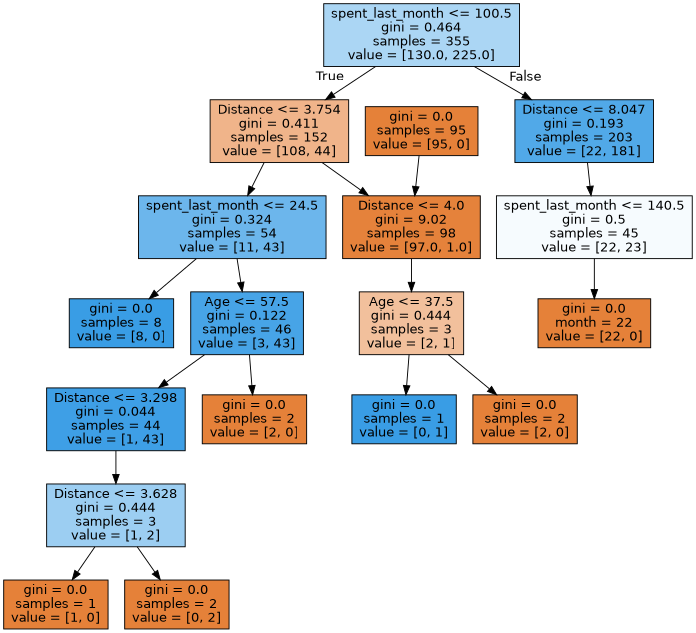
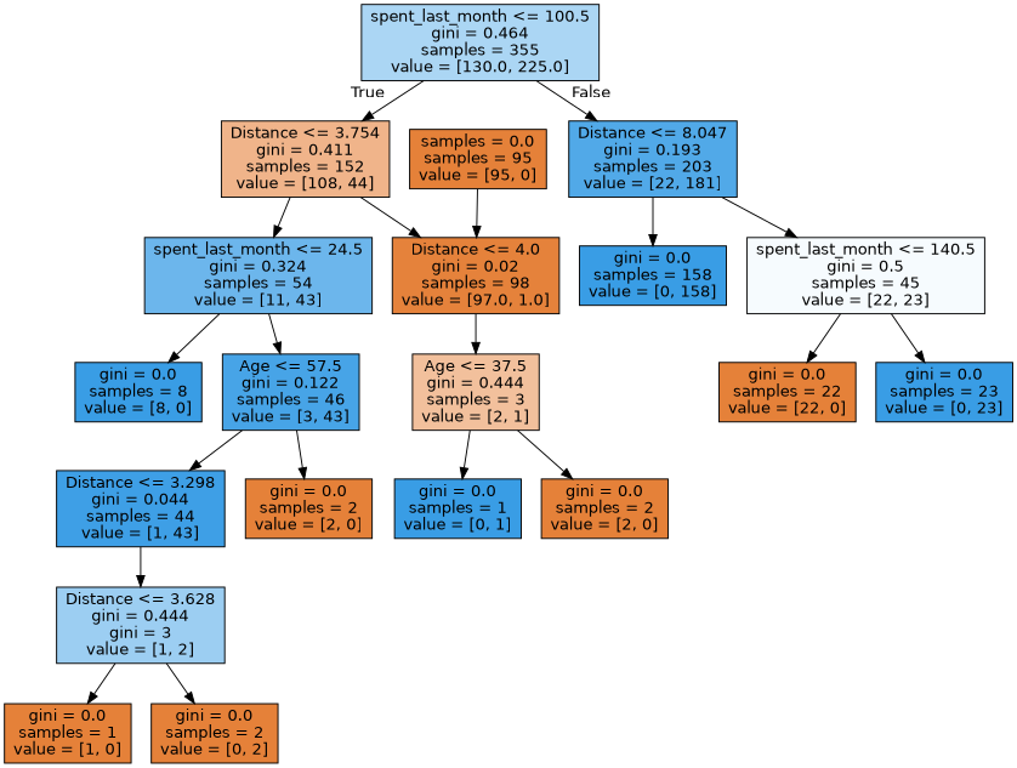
  digraph {
    node [color=black fillcolor="#e58139" fontname=helvetica shape=box style=filled]
    edge [fontname=helvetica]
    n1 [fillcolor="#abd6f4" label="spent_last_month <= 100.5\ngini = 0.464\nsamples = 355\nvalue = [130.0, 225.0]"]
    n2 [fillcolor="#f0b48a" label="Distance <= 3.754\ngini = 0.411\nsamples = 152\nvalue = [108, 44]"]
    n3 [fillcolor="#51a9e8" label="Distance <= 8.047\ngini = 0.193\nsamples = 203\nvalue = [22, 181]"]
    n4 [fillcolor="#6cb6ec" label="spent_last_month <= 24.5\ngini = 0.324\nsamples = 54\nvalue = [11, 43]"]
-   n5 [fillcolor="#e5823b" label="Distance <= 4.0\ngini = 9.02\nsamples = 98\nvalue = [97.0, 1.0]"]
+   n5 [fillcolor="#e5823b" label="Distance <= 4.0\ngini = 0.02\nsamples = 98\nvalue = [97.0, 1.0]"]
+   n6 [fillcolor="#399de5" label="gini = 0.0\nsamples = 158\nvalue = [0, 158]"]
    n7 [fillcolor="#f6fbfe" label="spent_last_month <= 140.5\ngini = 0.5\nsamples = 45\nvalue = [22, 23]"]
    n8 [fillcolor="#399de5" label="gini = 0.0\nsamples = 8\nvalue = [8, 0]"]
    n9 [fillcolor="#47a4e7" label="Age <= 57.5\ngini = 0.122\nsamples = 46\nvalue = [3, 43]"]
    n10 [fillcolor="#f2c09c" label="Age <= 37.5\ngini = 0.444\nsamples = 3\nvalue = [2, 1]"]
    n11 [fillcolor="#3e9fe6" label="Distance <= 3.298\ngini = 0.044\nsamples = 44\nvalue = [1, 43]"]
    n12 [label="gini = 0.0\nsamples = 2\nvalue = [2, 0]"]
-   n13 [fillcolor="#9ccef2" label="Distance <= 3.628\ngini = 0.444\nsamples = 3\nvalue = [1, 2]"]
+   n13 [fillcolor="#9ccef2" label="Distance <= 3.628\ngini = 0.444\ngini = 3\nvalue = [1, 2]"]
    n14 [label="gini = 0.0\nsamples = 1\nvalue = [1, 0]"]
    n15 [label="gini = 0.0\nsamples = 2\nvalue = [0, 2]"]
    n16 [fillcolor="#399de5" label="gini = 0.0\nsamples = 1\nvalue = [0, 1]"]
    n17 [label="gini = 0.0\nsamples = 2\nvalue = [2, 0]"]
-   n18 [label="gini = 0.0\nsamples = 95\nvalue = [95, 0]"]
-   n19 [label="gini = 0.0\nmonth = 22\nvalue = [22, 0]"]
+   n18 [label="samples = 0.0\nsamples = 95\nvalue = [95, 0]"]
+   n19 [label="gini = 0.0\nsamples = 22\nvalue = [22, 0]"]
+   n20 [fillcolor="#399de5" label="gini = 0.0\nsamples = 23\nvalue = [0, 23]"]
    n1 -> n2 [headlabel=True labelangle=45 labeldistance=2.5]
    n1 -> n3 [headlabel=False labelangle=-45 labeldistance=2.5]
    n2 -> n4
    n2 -> n5
+   n3 -> n6
    n3 -> n7
    n4 -> n8
    n4 -> n9
    n5 -> n10
    n7 -> n19
+   n7 -> n20
    n9 -> n11
    n9 -> n12
    n10 -> n16
    n10 -> n17
    n11 -> n13
    n13 -> n14
    n13 -> n15
    n18 -> n5
  }
